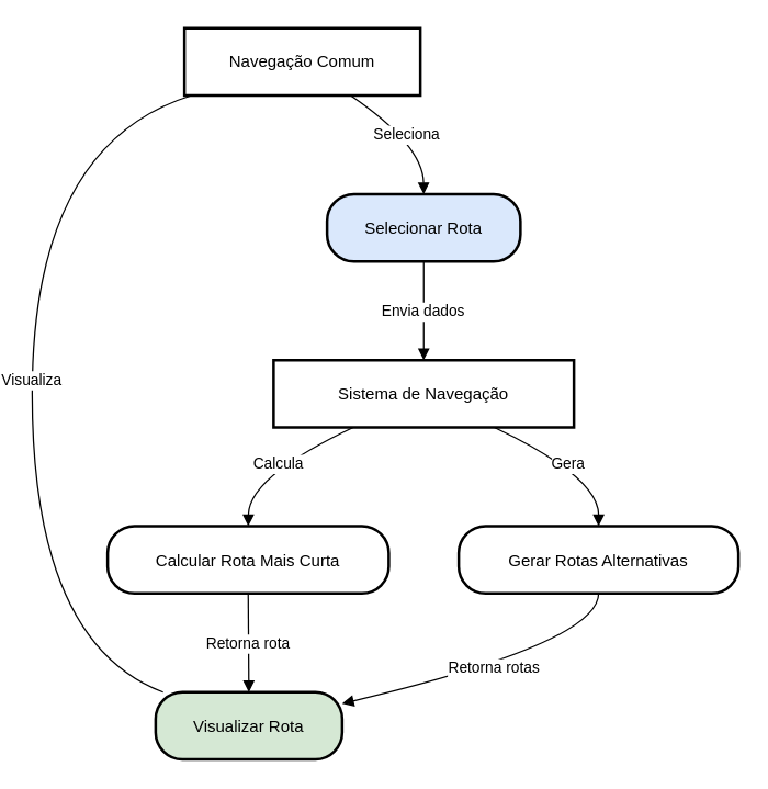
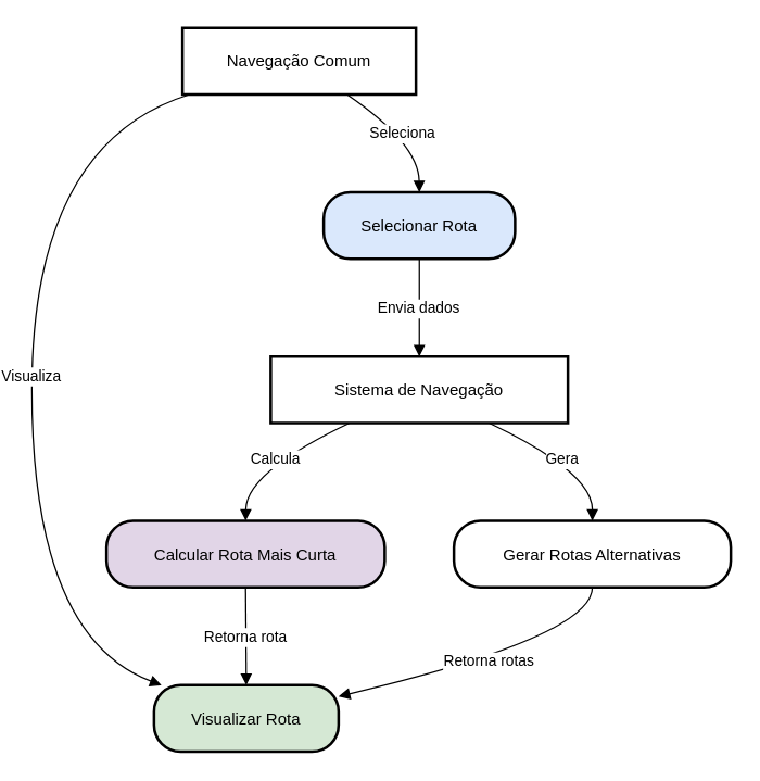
  <mxCell id="0" />
  <mxCell id="1" parent="0" />
  <mxCell id="2" value="Navegação Comum" style="whiteSpace=wrap;strokeWidth=2;" vertex="1" parent="1"><mxGeometry x="131" y="20" width="172" height="49" as="geometry" /></mxCell>
  <mxCell id="3" value="Selecionar Rota" style="rounded=1;arcSize=40;strokeWidth=2;fillColor=#dae8fc;" vertex="1" parent="1"><mxGeometry x="235" y="141" width="141" height="49" as="geometry" /></mxCell>
  <mxCell id="4" value="Visualizar Rota" style="rounded=1;arcSize=40;strokeWidth=2;fillColor=#d5e8d4;" vertex="1" parent="1"><mxGeometry x="110" y="504" width="136" height="49" as="geometry" /></mxCell>
  <mxCell id="5" value="Sistema de Navegação" style="whiteSpace=wrap;strokeWidth=2;" vertex="1" parent="1"><mxGeometry x="196" y="262" width="219" height="49" as="geometry" /></mxCell>
- <mxCell id="6" value="Calcular Rota Mais Curta" style="rounded=1;arcSize=40;strokeWidth=2" vertex="1" parent="1"><mxGeometry x="75" y="383" width="205" height="49" as="geometry" /></mxCell>
+ <mxCell id="6" value="Calcular Rota Mais Curta" style="rounded=1;arcSize=40;strokeWidth=2;fillColor=#e1d5e7;" vertex="1" parent="1"><mxGeometry x="75" y="383" width="205" height="49" as="geometry" /></mxCell>
  <mxCell id="7" value="Gerar Rotas Alternativas" style="rounded=1;arcSize=40;strokeWidth=2" vertex="1" parent="1"><mxGeometry x="331" y="383" width="204" height="49" as="geometry" /></mxCell>
  <mxCell id="8" value="Seleciona" style="curved=1;startArrow=none;endArrow=block;exitX=0.7;exitY=0.99;entryX=0.5;entryY=0;rounded=0;" edge="1" parent="1" source="2" target="3"><mxGeometry relative="1" as="geometry"><Array as="points"><mxPoint x="305" y="105" /></Array></mxGeometry></mxCell>
- <mxCell id="9" value="Visualiza" style="curved=1;startArrow=none;endArrow=none;exitX=0.04;exitY=0.99;entryX=0.04;entryY=0;rounded=0;" edge="1" parent="1" source="2" target="4"><mxGeometry relative="1" as="geometry"><Array as="points"><mxPoint x="20" y="105" /><mxPoint x="20" y="468" /></Array></mxGeometry></mxCell>
+ <mxCell id="9" value="Visualiza" style="curved=1;startArrow=none;endArrow=block;exitX=0.04;exitY=0.99;entryX=0.04;entryY=0;rounded=0;" edge="1" parent="1" source="2" target="4"><mxGeometry relative="1" as="geometry"><Array as="points"><mxPoint x="20" y="105" /><mxPoint x="20" y="468" /></Array></mxGeometry></mxCell>
  <mxCell id="10" value="Calcula" style="curved=1;startArrow=none;endArrow=block;exitX=0.27;exitY=0.99;entryX=0.5;entryY=0;rounded=0;" edge="1" parent="1" source="5" target="6"><mxGeometry relative="1" as="geometry"><Array as="points"><mxPoint x="178" y="347" /></Array></mxGeometry></mxCell>
  <mxCell id="11" value="Gera" style="curved=1;startArrow=none;endArrow=block;exitX=0.73;exitY=0.99;entryX=0.5;entryY=0;rounded=0;" edge="1" parent="1" source="5" target="7"><mxGeometry relative="1" as="geometry"><Array as="points"><mxPoint x="433" y="347" /></Array></mxGeometry></mxCell>
  <mxCell id="12" value="Envia dados" style="curved=1;startArrow=none;endArrow=block;exitX=0.5;exitY=0.99;entryX=0.5;entryY=0;rounded=0;" edge="1" parent="1" source="3" target="5"><mxGeometry relative="1" as="geometry"><Array as="points" /></mxGeometry></mxCell>
  <mxCell id="13" value="Retorna rota" style="curved=1;startArrow=none;endArrow=block;exitX=0.5;exitY=0.99;entryX=0.5;entryY=0;rounded=0;" edge="1" parent="1" source="6" target="4"><mxGeometry relative="1" as="geometry"><Array as="points" /></mxGeometry></mxCell>
  <mxCell id="14" value="Retorna rotas" style="curved=1;startArrow=none;endArrow=block;exitX=0.5;exitY=0.99;entryX=1;entryY=0.17;rounded=0;" edge="1" parent="1" source="7" target="4"><mxGeometry relative="1" as="geometry"><Array as="points"><mxPoint x="433" y="468" /></Array></mxGeometry></mxCell>
